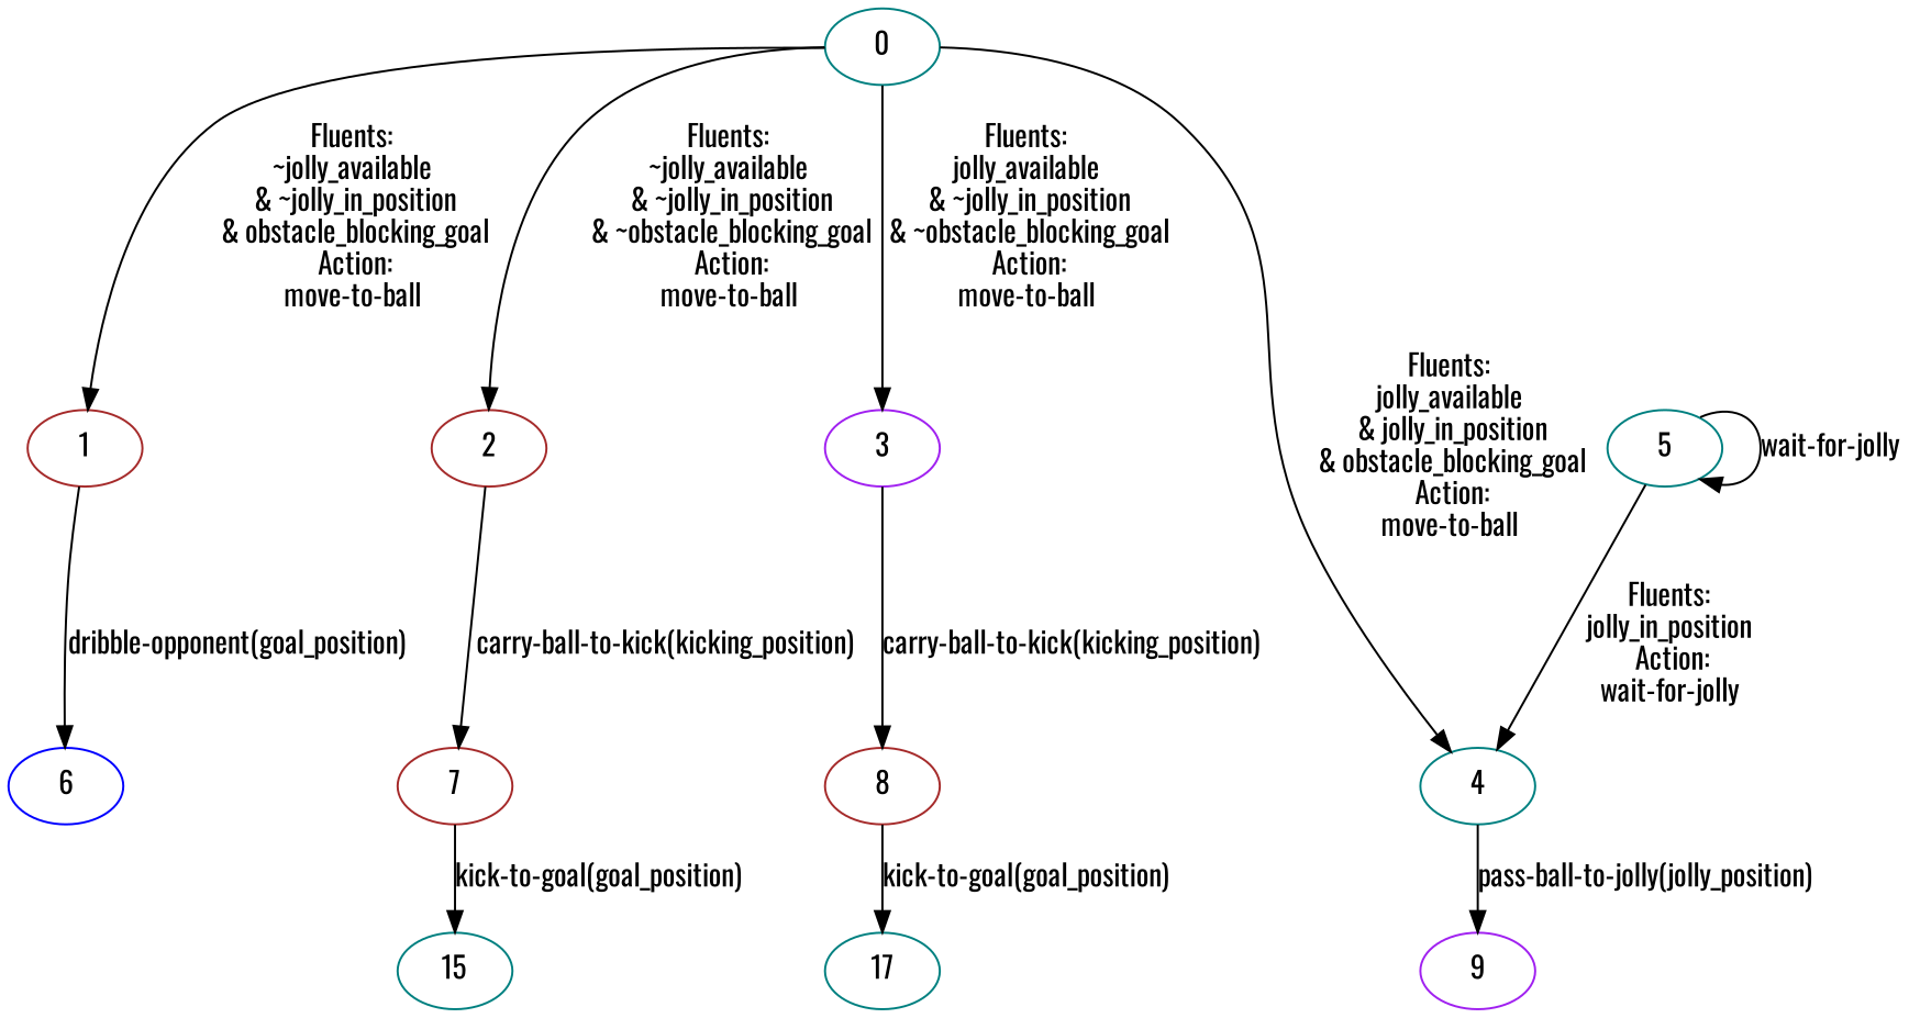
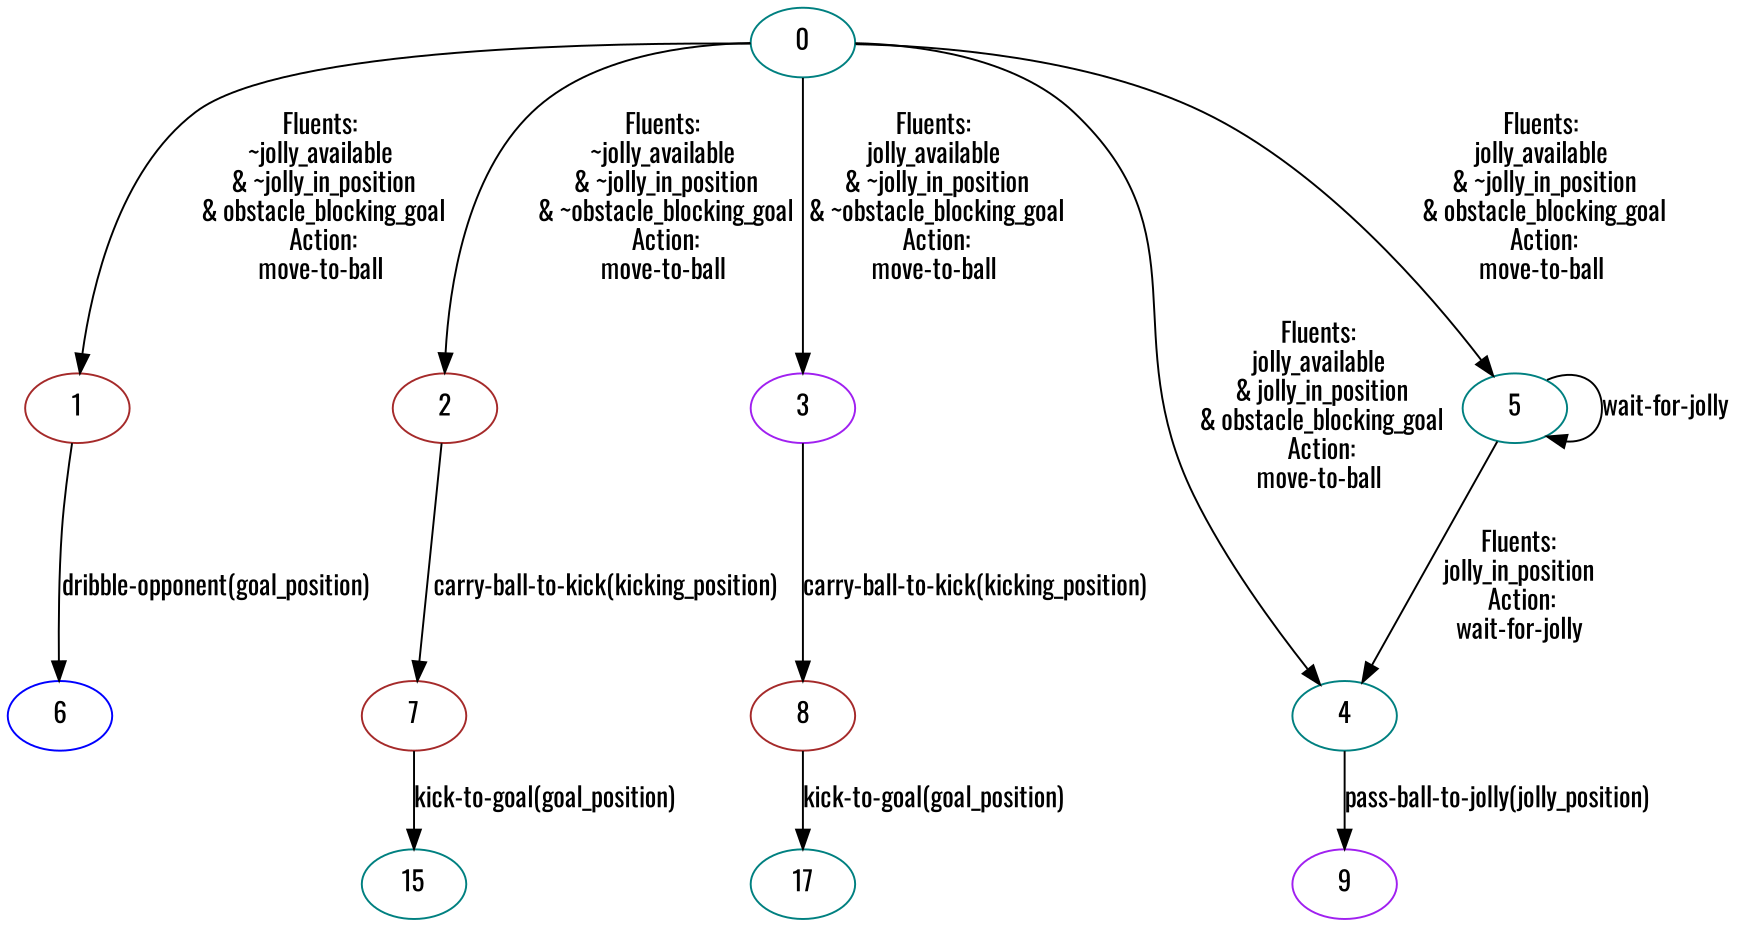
  strict digraph {
    fontname=Oswald
    node [color=teal fontname=Oswald]
    edge [color=black fontname=Oswald]
    1 [color=brown]
    0
    2 [color=brown]
    3 [color=purple]
    4
    5
    6 [color=blue]
    7 [color=brown]
    8 [color=brown]
    9 [color=purple]
    n11 [label=15]
    n12 [label=17]
    1 -> 6 [label="dribble-opponent(goal_position)"]
    0 -> 1 [label="Fluents:\n~jolly_available\n & ~jolly_in_position\n & obstacle_blocking_goal\n Action:\nmove-to-ball"]
    0 -> 2 [label="Fluents:\n~jolly_available\n & ~jolly_in_position\n & ~obstacle_blocking_goal\n Action:\nmove-to-ball"]
    0 -> 3 [label="Fluents:\njolly_available\n & ~jolly_in_position\n & ~obstacle_blocking_goal\n Action:\nmove-to-ball"]
    0 -> 4 [label="Fluents:\njolly_available\n & jolly_in_position\n & obstacle_blocking_goal\n Action:\nmove-to-ball"]
+   0 -> 5 [label="Fluents:\njolly_available\n & ~jolly_in_position\n & obstacle_blocking_goal\n Action:\nmove-to-ball"]
    2 -> 7 [label="carry-ball-to-kick(kicking_position)"]
    3 -> 8 [label="carry-ball-to-kick(kicking_position)"]
    4 -> 9 [label="pass-ball-to-jolly(jolly_position)"]
    5 -> 4 [label="Fluents:\njolly_in_position\n Action:\nwait-for-jolly"]
    5 -> 5 [label="wait-for-jolly"]
    7 -> n11 [label="kick-to-goal(goal_position)"]
    8 -> n12 [label="kick-to-goal(goal_position)"]
  }
